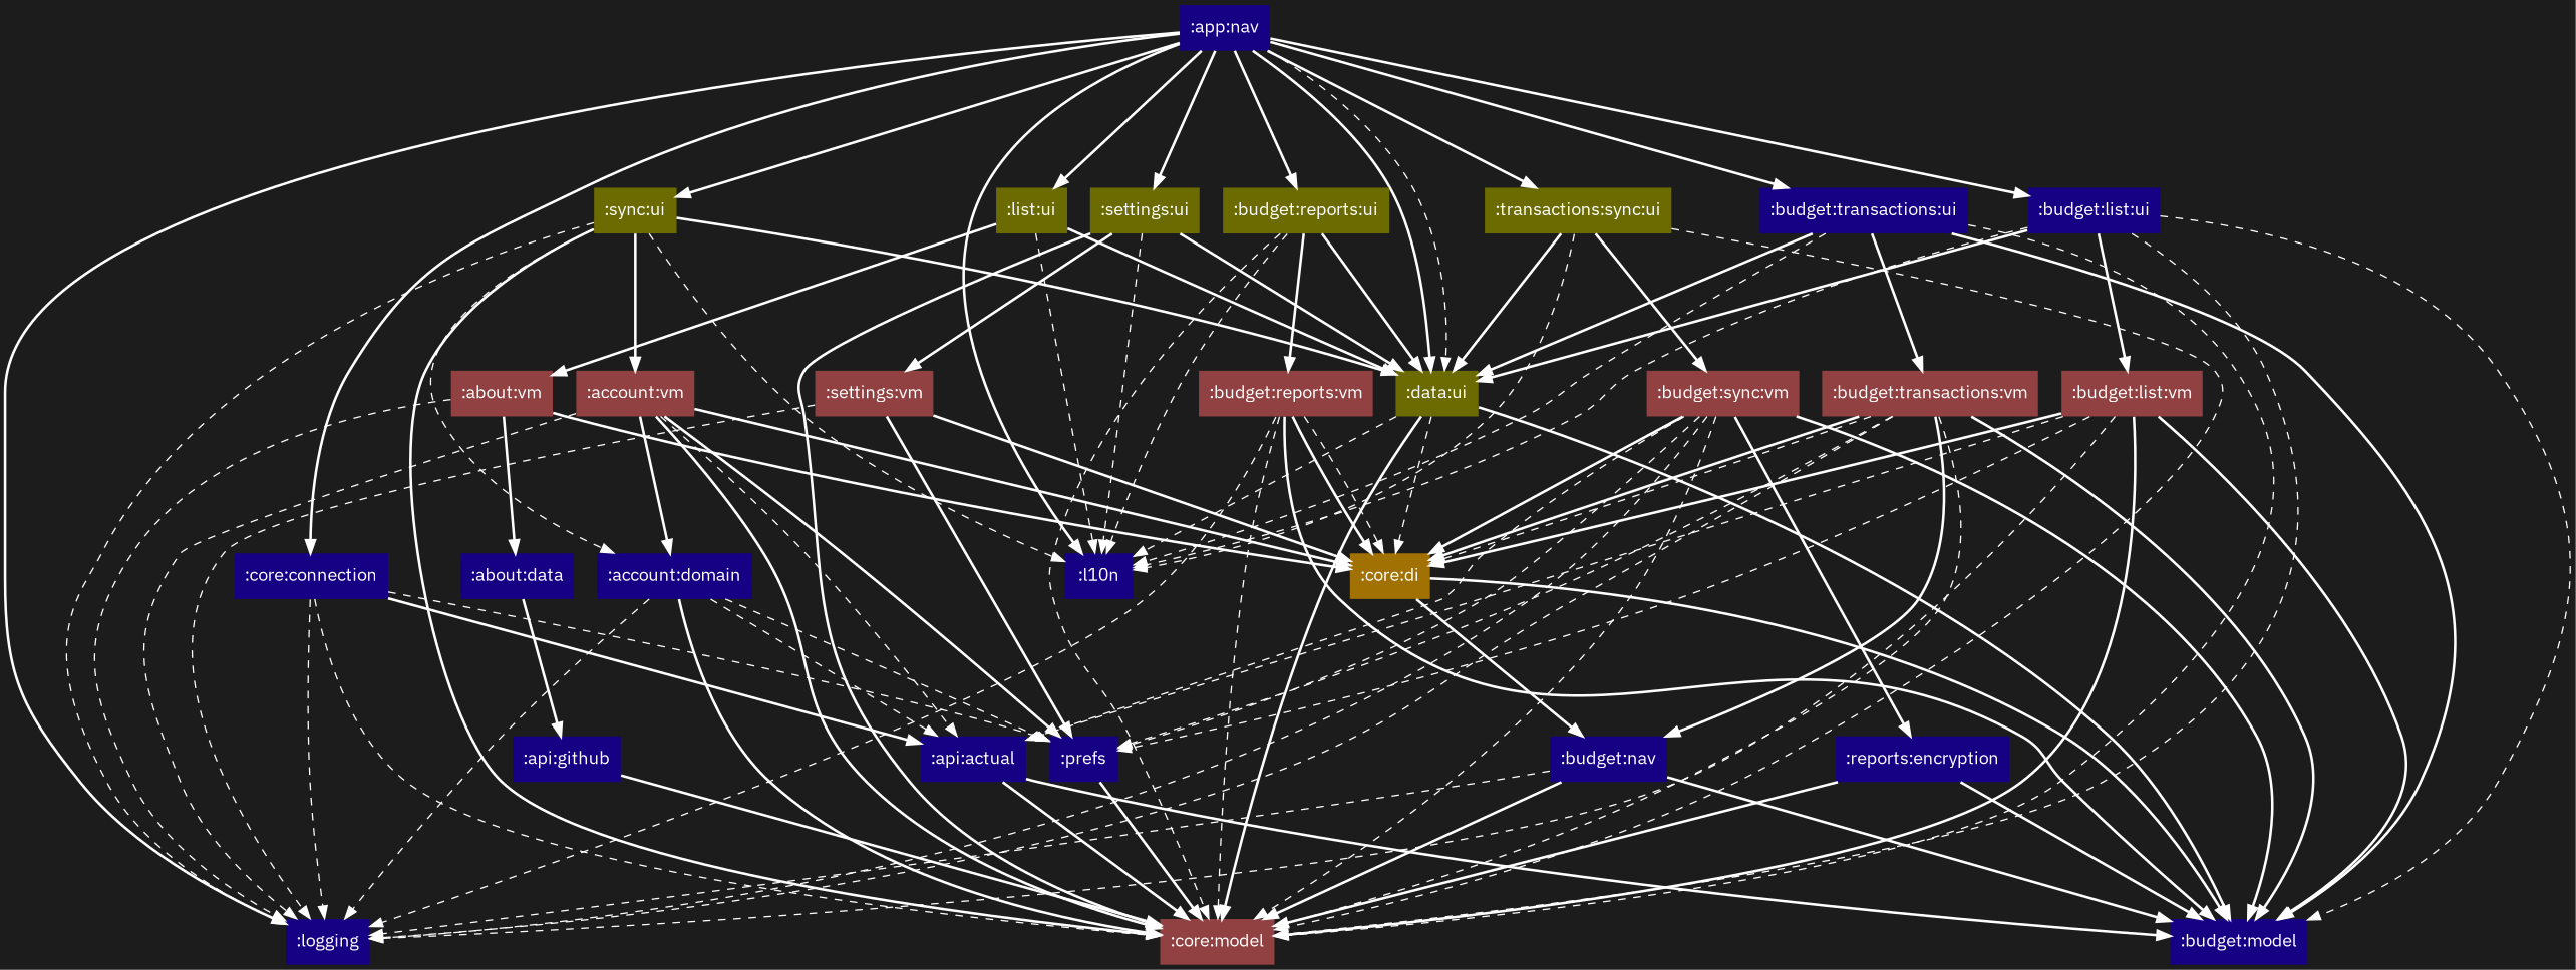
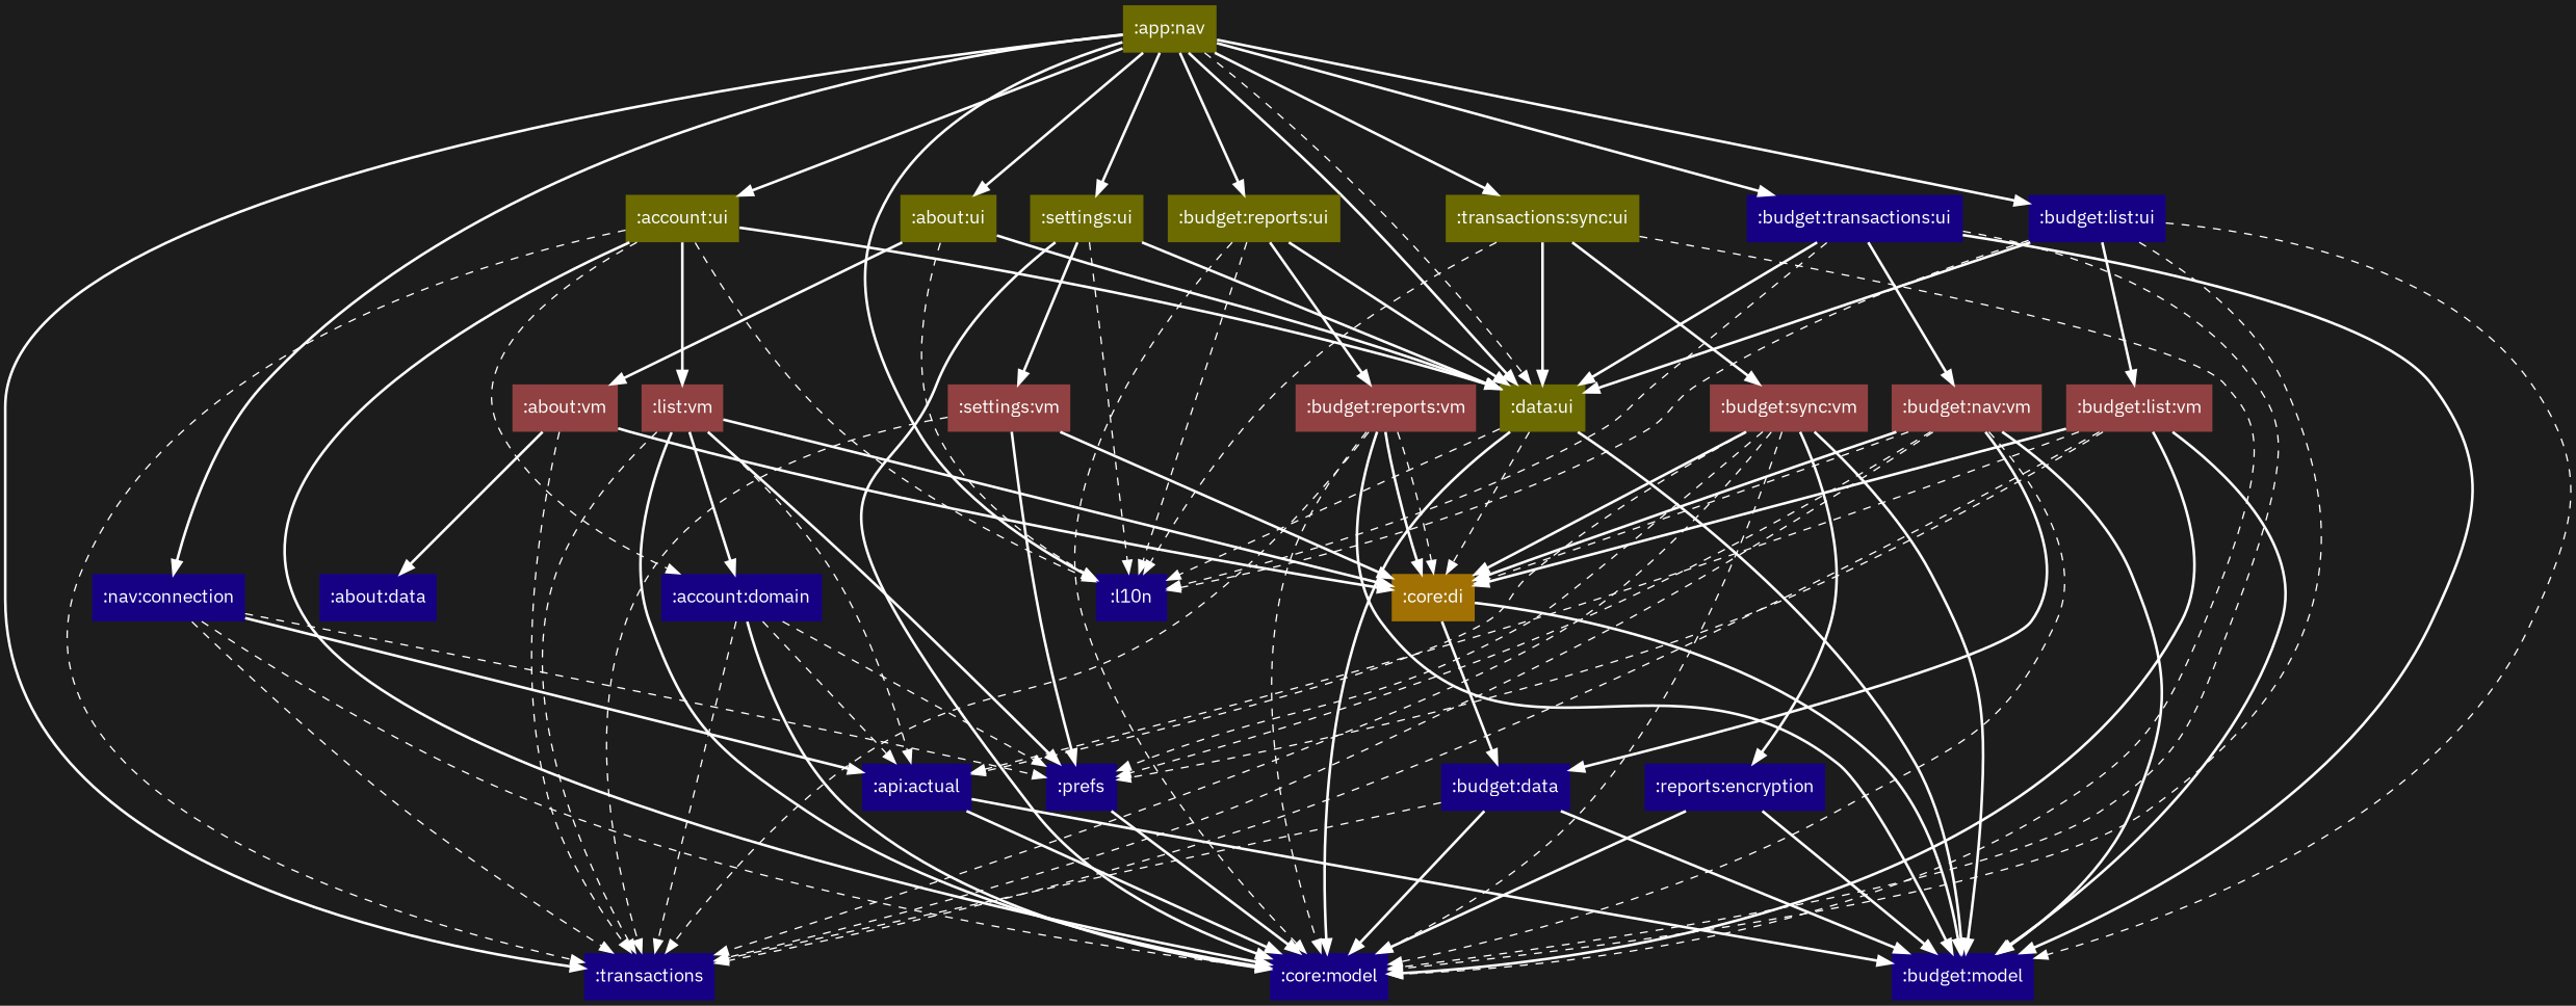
  digraph {
    bgcolor="#1c1c1c"
    fontname="IBM Plex Sans"
    rankdir=TB
    ranksep=1.5
    node [color=transparent fillcolor="#160185" fontcolor=white fontname="IBM Plex Sans" shape=box style=filled]
    edge [arrowhead=normal color=white fontname="IBM Plex Sans" style=bold]
    ":about:data"
-   ":api:github"
-   ":core:model" [fillcolor="#914141"]
-   ":about:ui" [fillcolor="#6b6b01" label=":list:ui"]
+   ":core:model"
+   ":about:ui" [fillcolor="#6b6b01"]
    ":about:vm" [fillcolor="#914141"]
    n6 [fillcolor="#6b6b01" label=":data:ui"]
    ":l10n"
    ":core:di" [fillcolor="#a17103"]
-   ":logging"
+   ":logging" [label=":transactions"]
    ":budget:model"
-   ":budget:data" [label=":budget:nav"]
+   ":budget:data"
    ":account:domain"
    ":api:actual"
    ":prefs"
-   ":account:ui" [fillcolor="#6b6b01" label=":sync:ui"]
-   ":account:vm" [fillcolor="#914141"]
-   ":app:nav"
+   ":account:ui" [fillcolor="#6b6b01"]
+   ":account:vm" [fillcolor="#914141" label=":list:vm"]
+   ":app:nav" [fillcolor="#6b6b01"]
    ":budget:list:ui"
    ":budget:reports:ui" [fillcolor="#6b6b01"]
    n20 [fillcolor="#6b6b01" label=":transactions:sync:ui"]
    ":budget:transactions:ui"
-   ":core:connection"
+   ":core:connection" [label=":nav:connection"]
    ":settings:ui" [fillcolor="#6b6b01"]
    ":budget:list:vm" [fillcolor="#914141"]
    ":budget:reports:vm" [fillcolor="#914141"]
    ":budget:sync:vm" [fillcolor="#914141"]
-   ":budget:transactions:vm" [fillcolor="#914141"]
+   ":budget:transactions:vm" [fillcolor="#914141" label=":budget:nav:vm"]
    ":settings:vm" [fillcolor="#914141"]
    n29 [label=":reports:encryption"]
-   ":about:data" -> ":api:github"
-   ":api:github" -> ":core:model"
    ":about:ui" -> ":about:vm"
    ":about:ui" -> n6
    ":about:ui" -> ":l10n" [style=dashed]
    ":about:vm" -> ":about:data"
    ":about:vm" -> ":core:di"
    ":about:vm" -> ":logging" [style=dashed]
    n6 -> ":core:model"
    n6 -> ":l10n" [style=dashed]
    n6 -> ":core:di" [style=dashed]
    n6 -> ":budget:model"
    ":core:di" -> ":budget:model"
    ":core:di" -> ":budget:data"
    ":budget:data" -> ":core:model"
    ":budget:data" -> ":logging" [style=dashed]
    ":budget:data" -> ":budget:model"
    ":account:domain" -> ":core:model"
    ":account:domain" -> ":logging" [style=dashed]
    ":account:domain" -> ":api:actual" [style=dashed]
    ":account:domain" -> ":prefs" [style=dashed]
    ":api:actual" -> ":core:model"
    ":api:actual" -> ":budget:model"
    ":prefs" -> ":core:model"
    ":account:ui" -> ":core:model"
    ":account:ui" -> n6
    ":account:ui" -> ":l10n" [style=dashed]
    ":account:ui" -> ":logging" [style=dashed]
    ":account:ui" -> ":account:domain" [style=dashed]
    ":account:ui" -> ":account:vm"
    ":account:vm" -> ":core:model"
    ":account:vm" -> ":core:di"
    ":account:vm" -> ":logging" [style=dashed]
    ":account:vm" -> ":account:domain"
    ":account:vm" -> ":api:actual" [style=dashed]
    ":account:vm" -> ":prefs"
    ":app:nav" -> ":about:ui"
    ":app:nav" -> n6
    ":app:nav" -> n6 [style=dashed]
    ":app:nav" -> ":l10n"
    ":app:nav" -> ":logging"
    ":app:nav" -> ":account:ui"
    ":app:nav" -> ":budget:list:ui"
    ":app:nav" -> ":budget:reports:ui"
    ":app:nav" -> n20
    ":app:nav" -> ":budget:transactions:ui"
    ":app:nav" -> ":core:connection"
    ":app:nav" -> ":settings:ui"
    ":budget:list:ui" -> ":core:model" [style=dashed]
    ":budget:list:ui" -> n6
    ":budget:list:ui" -> ":l10n" [style=dashed]
    ":budget:list:ui" -> ":budget:model" [style=dashed]
    ":budget:list:ui" -> ":budget:list:vm"
    ":budget:reports:ui" -> ":core:model" [style=dashed]
    ":budget:reports:ui" -> n6
    ":budget:reports:ui" -> ":l10n" [style=dashed]
    ":budget:reports:ui" -> ":budget:reports:vm"
    n20 -> ":core:model" [style=dashed]
    n20 -> n6
    n20 -> ":l10n" [style=dashed]
    n20 -> ":budget:sync:vm"
    ":budget:transactions:ui" -> ":core:model" [style=dashed]
    ":budget:transactions:ui" -> n6
    ":budget:transactions:ui" -> ":l10n" [style=dashed]
    ":budget:transactions:ui" -> ":budget:model"
    ":budget:transactions:ui" -> ":budget:transactions:vm"
    ":core:connection" -> ":core:model" [style=dashed]
    ":core:connection" -> ":logging" [style=dashed]
    ":core:connection" -> ":api:actual"
    ":core:connection" -> ":prefs" [style=dashed]
    ":settings:ui" -> ":core:model"
    ":settings:ui" -> n6
    ":settings:ui" -> ":l10n" [style=dashed]
    ":settings:ui" -> ":settings:vm"
    ":budget:list:vm" -> ":core:model"
    ":budget:list:vm" -> ":core:di"
    ":budget:list:vm" -> ":logging" [style=dashed]
    ":budget:list:vm" -> ":budget:model"
    ":budget:list:vm" -> ":api:actual" [style=dashed]
    ":budget:list:vm" -> ":prefs" [style=dashed]
    ":budget:reports:vm" -> ":core:model" [style=dashed]
    ":budget:reports:vm" -> ":core:di"
    ":budget:reports:vm" -> ":core:di" [style=dashed]
    ":budget:reports:vm" -> ":logging" [style=dashed]
    ":budget:reports:vm" -> ":budget:model"
    ":budget:sync:vm" -> ":core:model" [style=dashed]
    ":budget:sync:vm" -> ":core:di"
    ":budget:sync:vm" -> ":logging" [style=dashed]
    ":budget:sync:vm" -> ":budget:model"
    ":budget:sync:vm" -> ":api:actual" [style=dashed]
    ":budget:sync:vm" -> ":prefs" [style=dashed]
    ":budget:sync:vm" -> n29
    ":budget:transactions:vm" -> ":core:model" [style=dashed]
    ":budget:transactions:vm" -> ":core:di"
    ":budget:transactions:vm" -> ":core:di" [style=dashed]
    ":budget:transactions:vm" -> ":logging" [style=dashed]
    ":budget:transactions:vm" -> ":budget:model"
    ":budget:transactions:vm" -> ":budget:data"
    ":budget:transactions:vm" -> ":prefs" [style=dashed]
    ":settings:vm" -> ":core:di"
    ":settings:vm" -> ":logging" [style=dashed]
    ":settings:vm" -> ":prefs"
    n29 -> ":core:model"
    n29 -> ":budget:model"
  }
